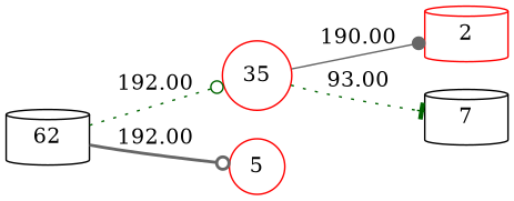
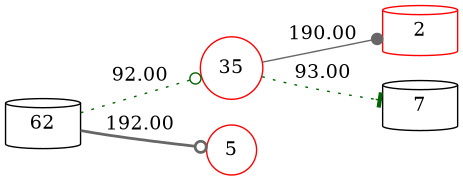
  digraph {
    rankdir=LR
    node [color=red shape=cylinder]
    edge [arrowhead=odot color=gray40 style=dotted]
    35 [shape=circle]
    62 [color=black]
    5 [shape=circle]
    2
    7 [color=black]
    35 -> 2 [arrowhead=dot label=190.00 style=solid]
    35 -> 7 [arrowhead=tee color=darkgreen label=93.00]
-   62 -> 35 [color=darkgreen label=192.00]
+   62 -> 35 [color=darkgreen label=92.00]
    62 -> 5 [label=192.00 style=bold]
  }
